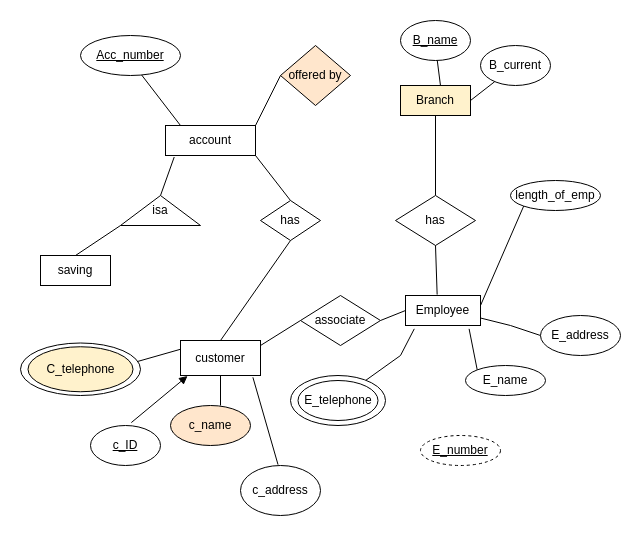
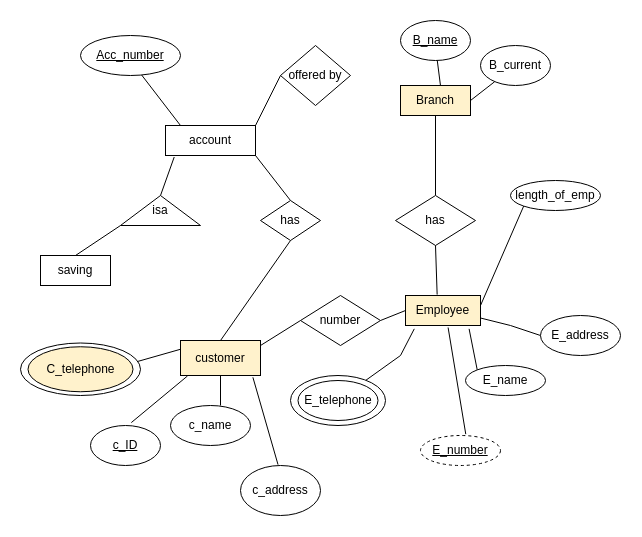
  <mxCell id="0" />
  <mxCell id="1" parent="0" />
  <mxCell id="2" value="account" style="rounded=0;whiteSpace=wrap;html=1;" vertex="1" parent="1"><mxGeometry x="165" y="125" width="90" height="30" as="geometry" /></mxCell>
  <mxCell id="3" value="" style="endArrow=none;html=1;rounded=0;entryX=0.097;entryY=1.05;entryDx=0;entryDy=0;entryPerimeter=0;exitX=1;exitY=0.5;exitDx=0;exitDy=0;" edge="1" parent="1" source="5" target="2"><mxGeometry width="50" height="50" relative="1" as="geometry"><mxPoint x="160" y="195" as="sourcePoint" /><mxPoint x="220" y="155" as="targetPoint" /></mxGeometry></mxCell>
  <mxCell id="4" value="" style="endArrow=none;html=1;rounded=0;entryX=0.609;entryY=0.98;entryDx=0;entryDy=0;entryPerimeter=0;" edge="1" parent="1" target="8"><mxGeometry width="50" height="50" relative="1" as="geometry"><mxPoint x="180" y="125" as="sourcePoint" /><mxPoint x="160" y="65" as="targetPoint" /></mxGeometry></mxCell>
  <mxCell id="5" value="isa" style="triangle;whiteSpace=wrap;html=1;direction=north;" vertex="1" parent="1"><mxGeometry x="120" y="195" width="80" height="30" as="geometry" /></mxCell>
  <mxCell id="6" value="" style="endArrow=none;html=1;rounded=0;exitX=0.5;exitY=0;exitDx=0;exitDy=0;" edge="1" parent="1" source="7"><mxGeometry width="50" height="50" relative="1" as="geometry"><mxPoint x="90" y="255" as="sourcePoint" /><mxPoint x="120" y="225" as="targetPoint" /></mxGeometry></mxCell>
  <mxCell id="7" value="saving" style="rounded=0;whiteSpace=wrap;html=1;" vertex="1" parent="1"><mxGeometry x="40" y="255" width="70" height="30" as="geometry" /></mxCell>
  <mxCell id="8" value="&lt;u&gt;Acc_number&lt;/u&gt;" style="ellipse;whiteSpace=wrap;html=1;" vertex="1" parent="1"><mxGeometry x="80" y="35" width="100" height="40" as="geometry" /></mxCell>
  <mxCell id="9" value="" style="endArrow=none;html=1;rounded=0;exitX=1;exitY=0;exitDx=0;exitDy=0;entryX=0;entryY=0.5;entryDx=0;entryDy=0;" edge="1" parent="1" source="2" target="10"><mxGeometry width="50" height="50" relative="1" as="geometry"><mxPoint x="250" y="125" as="sourcePoint" /><mxPoint x="300" y="75" as="targetPoint" /></mxGeometry></mxCell>
- <mxCell id="10" value="offered by" style="rhombus;whiteSpace=wrap;html=1;fillColor=#ffe6cc;" vertex="1" parent="1"><mxGeometry x="280" y="45" width="70" height="60" as="geometry" /></mxCell>
+ <mxCell id="10" value="offered by" style="rhombus;whiteSpace=wrap;html=1;" vertex="1" parent="1"><mxGeometry x="280" y="45" width="70" height="60" as="geometry" /></mxCell>
  <mxCell id="11" value="Branch" style="rounded=0;whiteSpace=wrap;html=1;fillColor=#fff2cc;" vertex="1" parent="1"><mxGeometry x="400" y="85" width="70" height="30" as="geometry" /></mxCell>
  <mxCell id="12" value="" style="endArrow=none;html=1;rounded=0;exitX=1;exitY=0.5;exitDx=0;exitDy=0;" edge="1" parent="1" source="11" target="13"><mxGeometry width="50" height="50" relative="1" as="geometry"><mxPoint x="470" y="105" as="sourcePoint" /><mxPoint x="520" y="85" as="targetPoint" /></mxGeometry></mxCell>
  <mxCell id="13" value="B_current" style="ellipse;whiteSpace=wrap;html=1;" vertex="1" parent="1"><mxGeometry x="480" y="45" width="70" height="40" as="geometry" /></mxCell>
  <mxCell id="14" value="&lt;u&gt;B_name&lt;/u&gt;" style="ellipse;whiteSpace=wrap;html=1;" vertex="1" parent="1"><mxGeometry x="400" y="20" width="70" height="40" as="geometry" /></mxCell>
  <mxCell id="15" value="" style="endArrow=none;html=1;rounded=0;exitX=0.571;exitY=0;exitDx=0;exitDy=0;exitPerimeter=0;" edge="1" parent="1" source="11" target="14"><mxGeometry width="50" height="50" relative="1" as="geometry"><mxPoint x="410" y="95" as="sourcePoint" /><mxPoint x="460" y="45" as="targetPoint" /></mxGeometry></mxCell>
  <mxCell id="16" value="" style="endArrow=none;html=1;rounded=0;" edge="1" parent="1" target="11"><mxGeometry width="50" height="50" relative="1" as="geometry"><mxPoint x="435" y="195" as="sourcePoint" /><mxPoint x="450" y="115" as="targetPoint" /></mxGeometry></mxCell>
  <mxCell id="17" value="has" style="rhombus;whiteSpace=wrap;html=1;" vertex="1" parent="1"><mxGeometry x="395" y="195" width="80" height="50" as="geometry" /></mxCell>
  <mxCell id="18" value="" style="endArrow=none;html=1;rounded=0;entryX=0.5;entryY=1;entryDx=0;entryDy=0;exitX=0.422;exitY=-0.03;exitDx=0;exitDy=0;exitPerimeter=0;" edge="1" parent="1" source="19" target="17"><mxGeometry width="50" height="50" relative="1" as="geometry"><mxPoint x="435" y="295" as="sourcePoint" /><mxPoint x="440" y="245" as="targetPoint" /></mxGeometry></mxCell>
- <mxCell id="19" value="Employee" style="rounded=0;whiteSpace=wrap;html=1;" vertex="1" parent="1"><mxGeometry x="405" y="295" width="75" height="30" as="geometry" /></mxCell>
+ <mxCell id="19" value="Employee" style="rounded=0;whiteSpace=wrap;html=1;fillColor=#fff2cc;" vertex="1" parent="1"><mxGeometry x="405" y="295" width="75" height="30" as="geometry" /></mxCell>
  <mxCell id="20" value="" style="endArrow=none;html=1;rounded=0;entryX=0;entryY=1;entryDx=0;entryDy=0;" edge="1" parent="1" target="25"><mxGeometry width="50" height="50" relative="1" as="geometry"><mxPoint x="480" y="305" as="sourcePoint" /><mxPoint x="530" y="255" as="targetPoint" /></mxGeometry></mxCell>
  <mxCell id="21" value="" style="endArrow=none;html=1;rounded=0;exitX=1;exitY=0.75;exitDx=0;exitDy=0;entryX=0;entryY=0.5;entryDx=0;entryDy=0;" edge="1" parent="1" source="19" target="26"><mxGeometry width="50" height="50" relative="1" as="geometry"><mxPoint x="480" y="325" as="sourcePoint" /><mxPoint x="550" y="335" as="targetPoint" /><Array as="points"><mxPoint x="510" y="325" /></Array></mxGeometry></mxCell>
  <mxCell id="22" value="" style="endArrow=none;html=1;rounded=0;entryX=0.848;entryY=1.112;entryDx=0;entryDy=0;entryPerimeter=0;exitX=0;exitY=0;exitDx=0;exitDy=0;" edge="1" parent="1" source="27" target="19"><mxGeometry width="50" height="50" relative="1" as="geometry"><mxPoint x="490" y="365" as="sourcePoint" /><mxPoint x="473" y="325" as="targetPoint" /></mxGeometry></mxCell>
+ <mxCell id="23" value="" style="endArrow=none;html=1;rounded=0;entryX=0.568;entryY=1.067;entryDx=0;entryDy=0;entryPerimeter=0;exitX=0.566;exitY=-0.044;exitDx=0;exitDy=0;exitPerimeter=0;" edge="1" parent="1" source="28" target="19"><mxGeometry width="50" height="50" relative="1" as="geometry"><mxPoint x="450" y="385" as="sourcePoint" /><mxPoint x="450" y="325" as="targetPoint" /></mxGeometry></mxCell>
  <mxCell id="24" value="" style="endArrow=none;html=1;rounded=0;entryX=0.117;entryY=1.112;entryDx=0;entryDy=0;entryPerimeter=0;" edge="1" parent="1" source="29" target="19"><mxGeometry width="50" height="50" relative="1" as="geometry"><mxPoint x="380" y="385" as="sourcePoint" /><mxPoint x="415" y="325" as="targetPoint" /><Array as="points"><mxPoint x="400" y="355" /></Array></mxGeometry></mxCell>
  <mxCell id="25" value="length_of_emp" style="ellipse;whiteSpace=wrap;html=1;" vertex="1" parent="1"><mxGeometry x="510" y="180" width="90" height="30" as="geometry" /></mxCell>
  <mxCell id="26" value="E_address" style="ellipse;whiteSpace=wrap;html=1;" vertex="1" parent="1"><mxGeometry x="540" y="315" width="80" height="40" as="geometry" /></mxCell>
  <mxCell id="27" value="E_name" style="ellipse;whiteSpace=wrap;html=1;" vertex="1" parent="1"><mxGeometry x="465" y="365" width="80" height="30" as="geometry" /></mxCell>
  <mxCell id="28" value="&lt;u&gt;E_number&lt;/u&gt;" style="ellipse;whiteSpace=wrap;html=1;dashed=1;" vertex="1" parent="1"><mxGeometry x="420" y="435" width="80" height="30" as="geometry" /></mxCell>
  <mxCell id="29" value="" style="ellipse;whiteSpace=wrap;html=1;" vertex="1" parent="1"><mxGeometry x="290" y="375" width="95" height="50" as="geometry" /></mxCell>
  <mxCell id="30" value="" style="endArrow=none;html=1;rounded=0;entryX=0;entryY=0.5;entryDx=0;entryDy=0;exitX=1;exitY=0.5;exitDx=0;exitDy=0;" edge="1" parent="1" source="31" target="19"><mxGeometry width="50" height="50" relative="1" as="geometry"><mxPoint x="300" y="315" as="sourcePoint" /><mxPoint x="270" y="325" as="targetPoint" /></mxGeometry></mxCell>
- <mxCell id="31" value="associate" style="rhombus;whiteSpace=wrap;html=1;" vertex="1" parent="1"><mxGeometry x="300" y="295" width="80" height="50" as="geometry" /></mxCell>
+ <mxCell id="31" value="number" style="rhombus;whiteSpace=wrap;html=1;" vertex="1" parent="1"><mxGeometry x="300" y="295" width="80" height="50" as="geometry" /></mxCell>
  <mxCell id="32" value="" style="endArrow=none;html=1;rounded=0;entryX=0;entryY=0.5;entryDx=0;entryDy=0;exitX=1;exitY=0.143;exitDx=0;exitDy=0;exitPerimeter=0;" edge="1" parent="1" source="36" target="31"><mxGeometry width="50" height="50" relative="1" as="geometry"><mxPoint x="260" y="335" as="sourcePoint" /><mxPoint x="200" y="325" as="targetPoint" /></mxGeometry></mxCell>
  <mxCell id="33" value="" style="endArrow=none;html=1;rounded=0;entryX=1;entryY=1;entryDx=0;entryDy=0;exitX=0.5;exitY=0;exitDx=0;exitDy=0;" edge="1" parent="1" source="34" target="2"><mxGeometry width="50" height="50" relative="1" as="geometry"><mxPoint x="290" y="195" as="sourcePoint" /><mxPoint x="270" y="155" as="targetPoint" /></mxGeometry></mxCell>
  <mxCell id="34" value="has" style="rhombus;whiteSpace=wrap;html=1;" vertex="1" parent="1"><mxGeometry x="260" y="200" width="60" height="40" as="geometry" /></mxCell>
  <mxCell id="35" value="" style="endArrow=none;html=1;rounded=0;entryX=0.5;entryY=1;entryDx=0;entryDy=0;exitX=0.5;exitY=0;exitDx=0;exitDy=0;" edge="1" parent="1" source="36" target="34"><mxGeometry width="50" height="50" relative="1" as="geometry"><mxPoint x="220" y="325" as="sourcePoint" /><mxPoint x="270" y="275" as="targetPoint" /></mxGeometry></mxCell>
- <mxCell id="36" value="customer" style="rounded=0;whiteSpace=wrap;html=1;" vertex="1" parent="1"><mxGeometry x="180" y="340" width="80" height="35" as="geometry" /></mxCell>
+ <mxCell id="36" value="customer" style="rounded=0;whiteSpace=wrap;html=1;fillColor=#fff2cc;" vertex="1" parent="1"><mxGeometry x="180" y="340" width="80" height="35" as="geometry" /></mxCell>
  <mxCell id="37" value="" style="endArrow=none;html=1;rounded=0;entryX=0;entryY=0.25;entryDx=0;entryDy=0;exitX=0.976;exitY=0.352;exitDx=0;exitDy=0;exitPerimeter=0;" edge="1" parent="1" source="41" target="36"><mxGeometry width="50" height="50" relative="1" as="geometry"><mxPoint x="120" y="355" as="sourcePoint" /><mxPoint x="180" y="355" as="targetPoint" /><Array as="points" /></mxGeometry></mxCell>
- <mxCell id="38" value="" style="endArrow=block;html=1;rounded=0;exitX=0.583;exitY=-0.073;exitDx=0;exitDy=0;exitPerimeter=0;entryX=0.088;entryY=1.013;entryDx=0;entryDy=0;entryPerimeter=0;" edge="1" parent="1" source="42" target="36"><mxGeometry width="50" height="50" relative="1" as="geometry"><mxPoint x="130" y="425" as="sourcePoint" /><mxPoint x="190" y="435" as="targetPoint" /></mxGeometry></mxCell>
+ <mxCell id="38" value="" style="endArrow=none;html=1;rounded=0;exitX=0.583;exitY=-0.073;exitDx=0;exitDy=0;exitPerimeter=0;entryX=0.088;entryY=1.013;entryDx=0;entryDy=0;entryPerimeter=0;" edge="1" parent="1" source="42" target="36"><mxGeometry width="50" height="50" relative="1" as="geometry"><mxPoint x="130" y="425" as="sourcePoint" /><mxPoint x="190" y="435" as="targetPoint" /></mxGeometry></mxCell>
  <mxCell id="39" value="" style="endArrow=none;html=1;rounded=0;startArrow=none;" edge="1" parent="1" target="36"><mxGeometry width="50" height="50" relative="1" as="geometry"><mxPoint x="220" y="405" as="sourcePoint" /><mxPoint x="220" y="375" as="targetPoint" /></mxGeometry></mxCell>
  <mxCell id="40" value="" style="endArrow=none;html=1;rounded=0;entryX=0.905;entryY=1.052;entryDx=0;entryDy=0;entryPerimeter=0;exitX=0.469;exitY=-0.017;exitDx=0;exitDy=0;exitPerimeter=0;" edge="1" parent="1" source="44" target="36"><mxGeometry width="50" height="50" relative="1" as="geometry"><mxPoint x="300" y="455" as="sourcePoint" /><mxPoint x="260" y="375" as="targetPoint" /></mxGeometry></mxCell>
  <mxCell id="41" value="" style="ellipse;whiteSpace=wrap;html=1;" vertex="1" parent="1"><mxGeometry x="20" y="342.5" width="120" height="52.5" as="geometry" /></mxCell>
  <mxCell id="42" value="&lt;u&gt;c_ID&lt;/u&gt;" style="ellipse;whiteSpace=wrap;html=1;" vertex="1" parent="1"><mxGeometry x="90" y="425" width="70" height="40" as="geometry" /></mxCell>
- <mxCell id="43" value="c_name" style="ellipse;whiteSpace=wrap;html=1;fillColor=#ffe6cc;" vertex="1" parent="1"><mxGeometry x="170" y="405" width="80" height="40" as="geometry" /></mxCell>
+ <mxCell id="43" value="c_name" style="ellipse;whiteSpace=wrap;html=1;" vertex="1" parent="1"><mxGeometry x="170" y="405" width="80" height="40" as="geometry" /></mxCell>
  <mxCell id="44" value="c_address" style="ellipse;whiteSpace=wrap;html=1;" vertex="1" parent="1"><mxGeometry x="240" y="465" width="80" height="50" as="geometry" /></mxCell>
  <mxCell id="45" value="C_telephone" style="ellipse;whiteSpace=wrap;html=1;fillColor=#fff2cc;" vertex="1" parent="1"><mxGeometry x="27.5" y="346.25" width="105" height="45" as="geometry" /></mxCell>
  <mxCell id="46" value="E_telephone" style="ellipse;whiteSpace=wrap;html=1;" vertex="1" parent="1"><mxGeometry x="297.5" y="380" width="80" height="40" as="geometry" /></mxCell>
